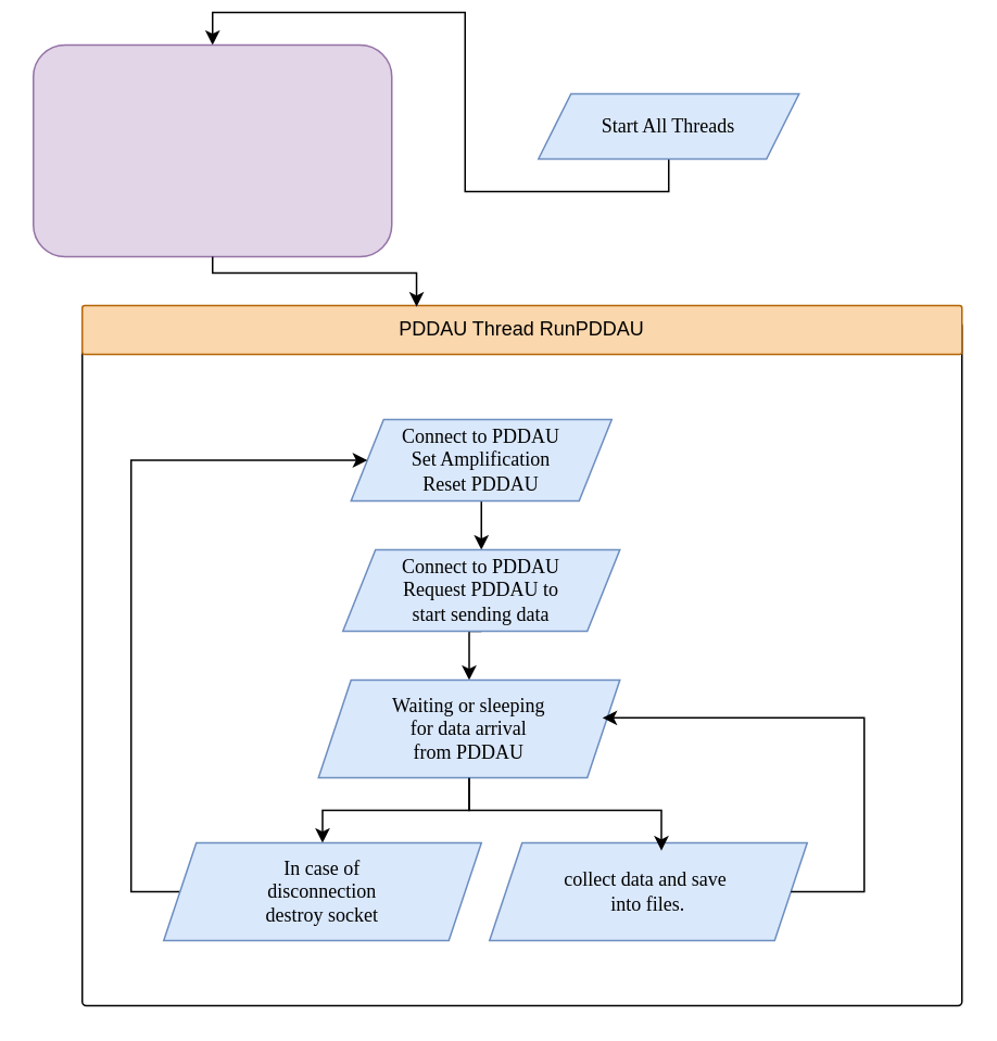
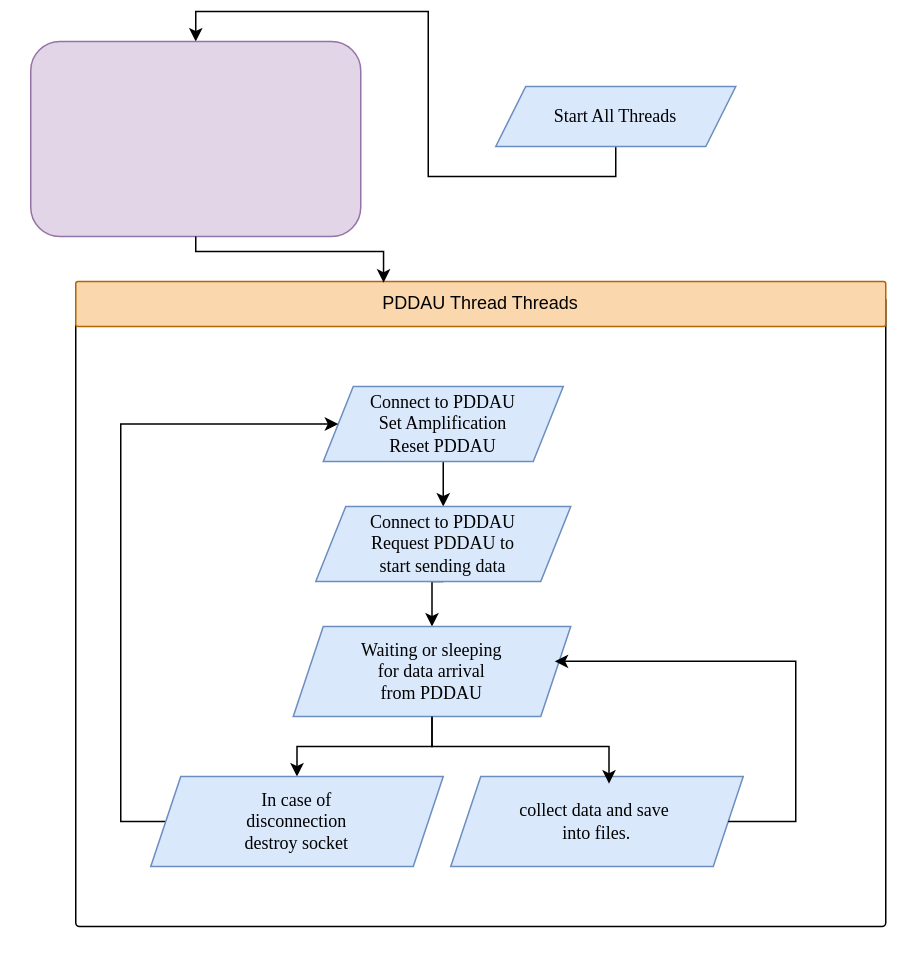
  <mxCell id="0" />
  <mxCell id="1" parent="0" />
  <mxCell id="2" style="edgeStyle=orthogonalEdgeStyle;rounded=0;orthogonalLoop=1;jettySize=auto;html=1;exitX=0.5;exitY=1;exitDx=0;exitDy=0;entryX=0.5;entryY=0;entryDx=0;entryDy=0;" edge="1" parent="1" source="3" target="4"><mxGeometry relative="1" as="geometry" /></mxCell>
  <mxCell id="3" value="&lt;font face=&quot;Lucida Console&quot;&gt;Start All Threads&lt;/font&gt;" style="shape=parallelogram;perimeter=parallelogramPerimeter;whiteSpace=wrap;html=1;fixedSize=1;fillColor=#dae8fc;strokeColor=#6c8ebf;" vertex="1" parent="1"><mxGeometry x="330" y="50" width="160" height="40" as="geometry" /></mxCell>
  <mxCell id="4" value="" style="rounded=1;whiteSpace=wrap;html=1;fillColor=#e1d5e7;strokeColor=#9673a6;" vertex="1" parent="1"><mxGeometry x="20" y="20" width="220" height="130" as="geometry" /></mxCell>
  <mxCell id="5" value="" style="rounded=1;whiteSpace=wrap;html=1;arcSize=5;absoluteArcSize=1;" vertex="1" parent="1"><mxGeometry x="50" y="190" width="540" height="420" as="geometry" /></mxCell>
- <mxCell id="6" value="PDDAU Thread RunPDDAU" style="rounded=1;whiteSpace=wrap;html=1;absoluteArcSize=0;arcSize=5;fillColor=#fad7ac;strokeColor=#b46504;" vertex="1" parent="1"><mxGeometry x="50" y="180" width="540" height="30" as="geometry" /></mxCell>
+ <mxCell id="6" value="PDDAU Thread Threads" style="rounded=1;whiteSpace=wrap;html=1;absoluteArcSize=0;arcSize=5;fillColor=#fad7ac;strokeColor=#b46504;" vertex="1" parent="1"><mxGeometry x="50" y="180" width="540" height="30" as="geometry" /></mxCell>
  <mxCell id="7" style="edgeStyle=orthogonalEdgeStyle;rounded=0;orthogonalLoop=1;jettySize=auto;html=1;exitX=0.5;exitY=1;exitDx=0;exitDy=0;entryX=0.38;entryY=0.027;entryDx=0;entryDy=0;entryPerimeter=0;" edge="1" parent="1" source="4" target="6"><mxGeometry relative="1" as="geometry"><Array as="points"><mxPoint x="130" y="160" /><mxPoint x="255" y="160" /></Array></mxGeometry></mxCell>
  <mxCell id="8" style="edgeStyle=orthogonalEdgeStyle;rounded=0;orthogonalLoop=1;jettySize=auto;html=1;exitX=0.5;exitY=1;exitDx=0;exitDy=0;entryX=0.5;entryY=0;entryDx=0;entryDy=0;" edge="1" parent="1" source="9" target="11"><mxGeometry relative="1" as="geometry" /></mxCell>
  <mxCell id="9" value="&lt;font face=&quot;Lucida Console&quot;&gt;Connect to PDDAU&lt;/font&gt;&lt;div&gt;&lt;font face=&quot;Lucida Console&quot;&gt;Set Amplification&lt;/font&gt;&lt;/div&gt;&lt;div&gt;&lt;font face=&quot;Lucida Console&quot;&gt;Reset PDDAU&lt;/font&gt;&lt;/div&gt;" style="shape=parallelogram;perimeter=parallelogramPerimeter;whiteSpace=wrap;html=1;fixedSize=1;fillColor=#dae8fc;strokeColor=#6c8ebf;align=center;" vertex="1" parent="1"><mxGeometry x="215" y="250" width="160" height="50" as="geometry" /></mxCell>
  <mxCell id="10" style="edgeStyle=orthogonalEdgeStyle;rounded=0;orthogonalLoop=1;jettySize=auto;html=1;exitX=0.5;exitY=1;exitDx=0;exitDy=0;entryX=0.5;entryY=0;entryDx=0;entryDy=0;" edge="1" parent="1" source="11" target="13"><mxGeometry relative="1" as="geometry" /></mxCell>
  <mxCell id="11" value="&lt;font face=&quot;Lucida Console&quot;&gt;Connect to PDDAU&lt;/font&gt;&lt;div&gt;&lt;font face=&quot;Lucida Console&quot;&gt;Request PDDAU to&lt;/font&gt;&lt;/div&gt;&lt;div&gt;&lt;font face=&quot;Lucida Console&quot;&gt;start sending data&lt;/font&gt;&lt;/div&gt;" style="shape=parallelogram;perimeter=parallelogramPerimeter;whiteSpace=wrap;html=1;fixedSize=1;fillColor=#dae8fc;strokeColor=#6c8ebf;align=center;" vertex="1" parent="1"><mxGeometry x="210" y="330" width="170" height="50" as="geometry" /></mxCell>
  <mxCell id="12" style="edgeStyle=orthogonalEdgeStyle;rounded=0;orthogonalLoop=1;jettySize=auto;html=1;exitX=0.5;exitY=1;exitDx=0;exitDy=0;" edge="1" parent="1" source="13" target="17"><mxGeometry relative="1" as="geometry" /></mxCell>
  <mxCell id="13" value="&lt;font face=&quot;Lucida Console&quot;&gt;Waiting or sleeping&lt;/font&gt;&lt;div&gt;&lt;font face=&quot;Lucida Console&quot;&gt;for data arrival&lt;/font&gt;&lt;/div&gt;&lt;div&gt;&lt;font face=&quot;Lucida Console&quot;&gt;from PDDAU&lt;/font&gt;&lt;/div&gt;" style="shape=parallelogram;perimeter=parallelogramPerimeter;whiteSpace=wrap;html=1;fixedSize=1;fillColor=#dae8fc;strokeColor=#6c8ebf;align=center;" vertex="1" parent="1"><mxGeometry x="195" y="410" width="185" height="60" as="geometry" /></mxCell>
  <mxCell id="14" value="&lt;font face=&quot;Lucida Console&quot;&gt;collect data and save&amp;nbsp;&lt;/font&gt;&lt;div&gt;&lt;font face=&quot;Lucida Console&quot;&gt;into files.&lt;/font&gt;&lt;/div&gt;" style="shape=parallelogram;perimeter=parallelogramPerimeter;whiteSpace=wrap;html=1;fixedSize=1;fillColor=#dae8fc;strokeColor=#6c8ebf;align=center;" vertex="1" parent="1"><mxGeometry x="300" y="510" width="195" height="60" as="geometry" /></mxCell>
  <mxCell id="15" style="edgeStyle=orthogonalEdgeStyle;rounded=0;orthogonalLoop=1;jettySize=auto;html=1;exitX=0.5;exitY=1;exitDx=0;exitDy=0;entryX=0.541;entryY=0.08;entryDx=0;entryDy=0;entryPerimeter=0;" edge="1" parent="1" source="13" target="14"><mxGeometry relative="1" as="geometry" /></mxCell>
  <mxCell id="16" style="edgeStyle=orthogonalEdgeStyle;rounded=0;orthogonalLoop=1;jettySize=auto;html=1;exitX=0;exitY=0.5;exitDx=0;exitDy=0;entryX=0;entryY=0.5;entryDx=0;entryDy=0;" edge="1" parent="1" source="17" target="9"><mxGeometry relative="1" as="geometry"><Array as="points"><mxPoint x="80" y="540" /><mxPoint x="80" y="275" /></Array></mxGeometry></mxCell>
  <mxCell id="17" value="&lt;font face=&quot;Lucida Console&quot;&gt;In case of&lt;/font&gt;&lt;div&gt;&lt;font face=&quot;Lucida Console&quot;&gt;disconnection&lt;/font&gt;&lt;/div&gt;&lt;div&gt;&lt;font face=&quot;Lucida Console&quot;&gt;destroy socket&lt;/font&gt;&lt;/div&gt;" style="shape=parallelogram;perimeter=parallelogramPerimeter;whiteSpace=wrap;html=1;fixedSize=1;fillColor=#dae8fc;strokeColor=#6c8ebf;align=center;" vertex="1" parent="1"><mxGeometry x="100" y="510" width="195" height="60" as="geometry" /></mxCell>
  <mxCell id="18" style="edgeStyle=orthogonalEdgeStyle;rounded=0;orthogonalLoop=1;jettySize=auto;html=1;exitX=1;exitY=0.5;exitDx=0;exitDy=0;entryX=0.942;entryY=0.387;entryDx=0;entryDy=0;entryPerimeter=0;" edge="1" parent="1" source="14" target="13"><mxGeometry relative="1" as="geometry"><Array as="points"><mxPoint x="530" y="540" /><mxPoint x="530" y="433" /></Array></mxGeometry></mxCell>
